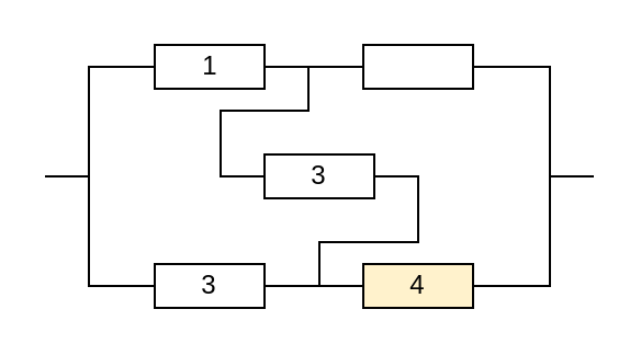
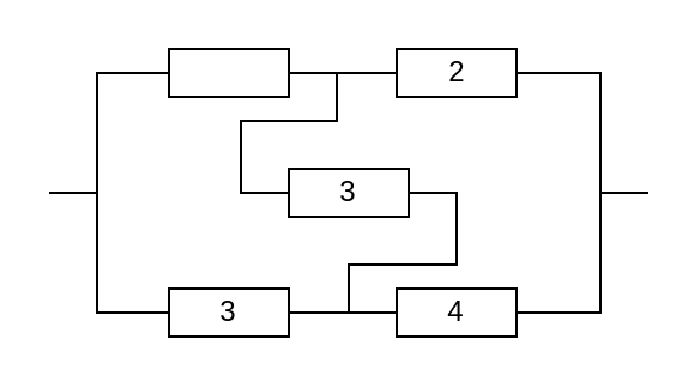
  <mxCell id="0" />
  <mxCell id="1" parent="0" />
  <mxCell id="2" style="edgeStyle=orthogonalEdgeStyle;rounded=0;orthogonalLoop=1;jettySize=auto;html=1;startArrow=none;startFill=0;endArrow=none;endFill=0;strokeWidth=1;" edge="1" parent="1" source="5"><mxGeometry relative="1" as="geometry"><mxPoint x="20" y="80" as="targetPoint" /><Array as="points"><mxPoint x="40" y="30" /><mxPoint x="40" y="80" /></Array></mxGeometry></mxCell>
  <mxCell id="3" style="edgeStyle=orthogonalEdgeStyle;rounded=0;orthogonalLoop=1;jettySize=auto;html=1;entryX=0;entryY=0.5;entryDx=0;entryDy=0;startArrow=none;startFill=0;endArrow=none;endFill=0;strokeWidth=1;" edge="1" parent="1" source="5" target="7"><mxGeometry relative="1" as="geometry" /></mxCell>
  <mxCell id="4" style="edgeStyle=orthogonalEdgeStyle;rounded=0;orthogonalLoop=1;jettySize=auto;html=1;entryX=0;entryY=0.5;entryDx=0;entryDy=0;startArrow=none;startFill=0;endArrow=none;endFill=0;strokeWidth=1;" edge="1" parent="1" target="14"><mxGeometry relative="1" as="geometry"><mxPoint x="145" y="30" as="sourcePoint" /><Array as="points"><mxPoint x="140" y="30" /><mxPoint x="140" y="50" /><mxPoint x="100" y="50" /><mxPoint x="100" y="80" /></Array></mxGeometry></mxCell>
  <mxCell id="5" value="" style="rounded=0;whiteSpace=wrap;html=1;" vertex="1" parent="1"><mxGeometry x="70" y="20" width="50" height="20" as="geometry" /></mxCell>
  <mxCell id="6" style="edgeStyle=orthogonalEdgeStyle;rounded=0;orthogonalLoop=1;jettySize=auto;html=1;startArrow=none;startFill=0;endArrow=none;endFill=0;strokeWidth=1;" edge="1" parent="1" source="7"><mxGeometry relative="1" as="geometry"><mxPoint x="270" y="80" as="targetPoint" /><Array as="points"><mxPoint x="250" y="30" /><mxPoint x="250" y="80" /><mxPoint x="270" y="80" /></Array></mxGeometry></mxCell>
  <mxCell id="7" value="" style="rounded=0;whiteSpace=wrap;html=1;" vertex="1" parent="1"><mxGeometry x="165" y="20" width="50" height="20" as="geometry" /></mxCell>
  <mxCell id="8" style="edgeStyle=orthogonalEdgeStyle;rounded=0;orthogonalLoop=1;jettySize=auto;html=1;startArrow=none;startFill=0;endArrow=none;endFill=0;strokeWidth=1;" edge="1" parent="1" source="10"><mxGeometry relative="1" as="geometry"><mxPoint x="20" y="80" as="targetPoint" /><Array as="points"><mxPoint x="40" y="130" /><mxPoint x="40" y="80" /></Array></mxGeometry></mxCell>
  <mxCell id="9" style="edgeStyle=orthogonalEdgeStyle;rounded=0;orthogonalLoop=1;jettySize=auto;html=1;entryX=0;entryY=0.5;entryDx=0;entryDy=0;startArrow=none;startFill=0;endArrow=none;endFill=0;strokeWidth=1;" edge="1" parent="1" source="10" target="12"><mxGeometry relative="1" as="geometry" /></mxCell>
  <mxCell id="10" value="3" style="rounded=0;whiteSpace=wrap;html=1;" vertex="1" parent="1"><mxGeometry x="70" y="120" width="50" height="20" as="geometry" /></mxCell>
  <mxCell id="11" style="edgeStyle=orthogonalEdgeStyle;rounded=0;orthogonalLoop=1;jettySize=auto;html=1;startArrow=none;startFill=0;endArrow=none;endFill=0;strokeWidth=1;" edge="1" parent="1" source="12"><mxGeometry relative="1" as="geometry"><mxPoint x="270" y="80" as="targetPoint" /><Array as="points"><mxPoint x="250" y="130" /><mxPoint x="250" y="80" /></Array></mxGeometry></mxCell>
- <mxCell id="12" value="4" style="rounded=0;whiteSpace=wrap;html=1;fillColor=#fff2cc;" vertex="1" parent="1"><mxGeometry x="165" y="120" width="50" height="20" as="geometry" /></mxCell>
+ <mxCell id="12" value="4" style="rounded=0;whiteSpace=wrap;html=1;" vertex="1" parent="1"><mxGeometry x="165" y="120" width="50" height="20" as="geometry" /></mxCell>
  <mxCell id="13" style="edgeStyle=orthogonalEdgeStyle;rounded=0;orthogonalLoop=1;jettySize=auto;html=1;startArrow=none;startFill=0;endArrow=none;endFill=0;strokeWidth=1;" edge="1" parent="1" source="14"><mxGeometry relative="1" as="geometry"><mxPoint x="145" y="130" as="targetPoint" /><Array as="points"><mxPoint x="190" y="80" /><mxPoint x="190" y="110" /><mxPoint x="145" y="110" /></Array></mxGeometry></mxCell>
  <mxCell id="14" value="3" style="rounded=0;whiteSpace=wrap;html=1;" vertex="1" parent="1"><mxGeometry x="120" y="70" width="50" height="20" as="geometry" /></mxCell>
- <mxCell id="15" value="1" style="text;html=1;align=center;verticalAlign=middle;resizable=0;points=[];autosize=1;" vertex="1" parent="1"><mxGeometry x="85" y="20" width="20" height="20" as="geometry" /></mxCell>
+ <mxCell id="16" value="2" style="text;html=1;align=center;verticalAlign=middle;resizable=0;points=[];autosize=1;" vertex="1" parent="1"><mxGeometry x="180" y="20" width="20" height="20" as="geometry" /></mxCell>
